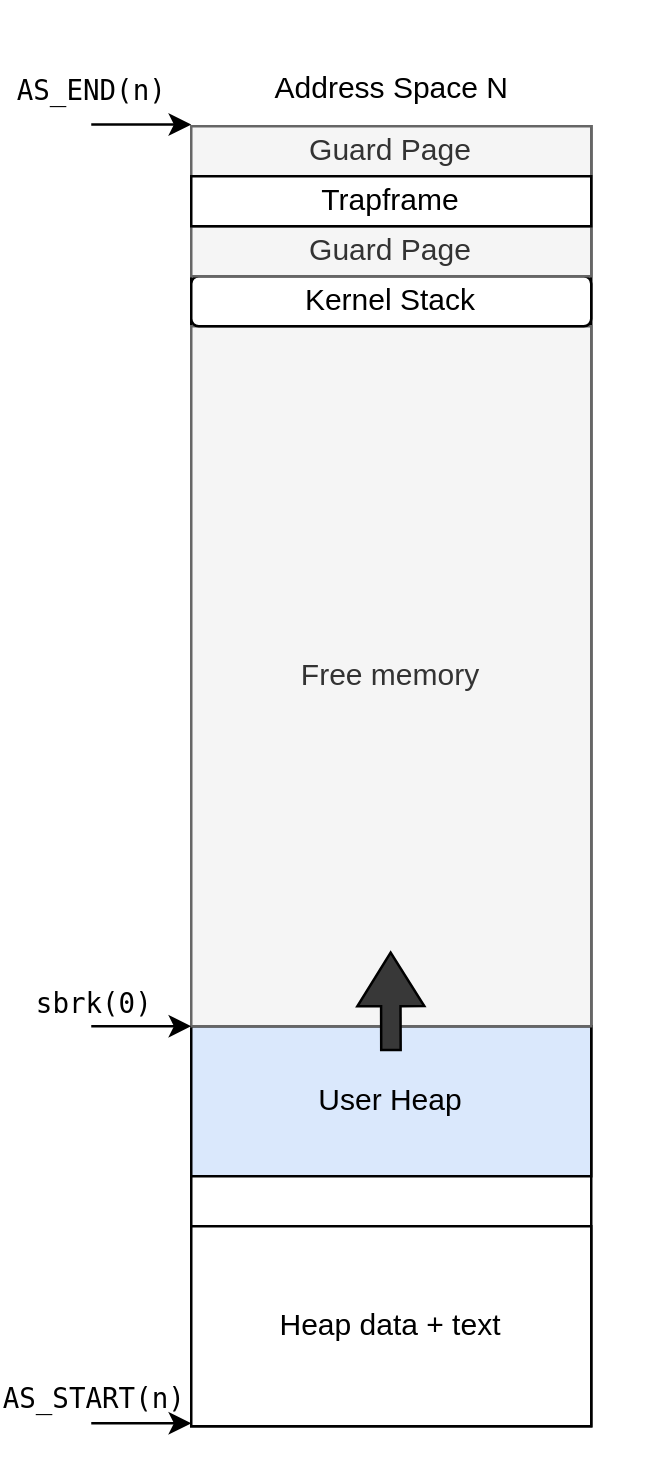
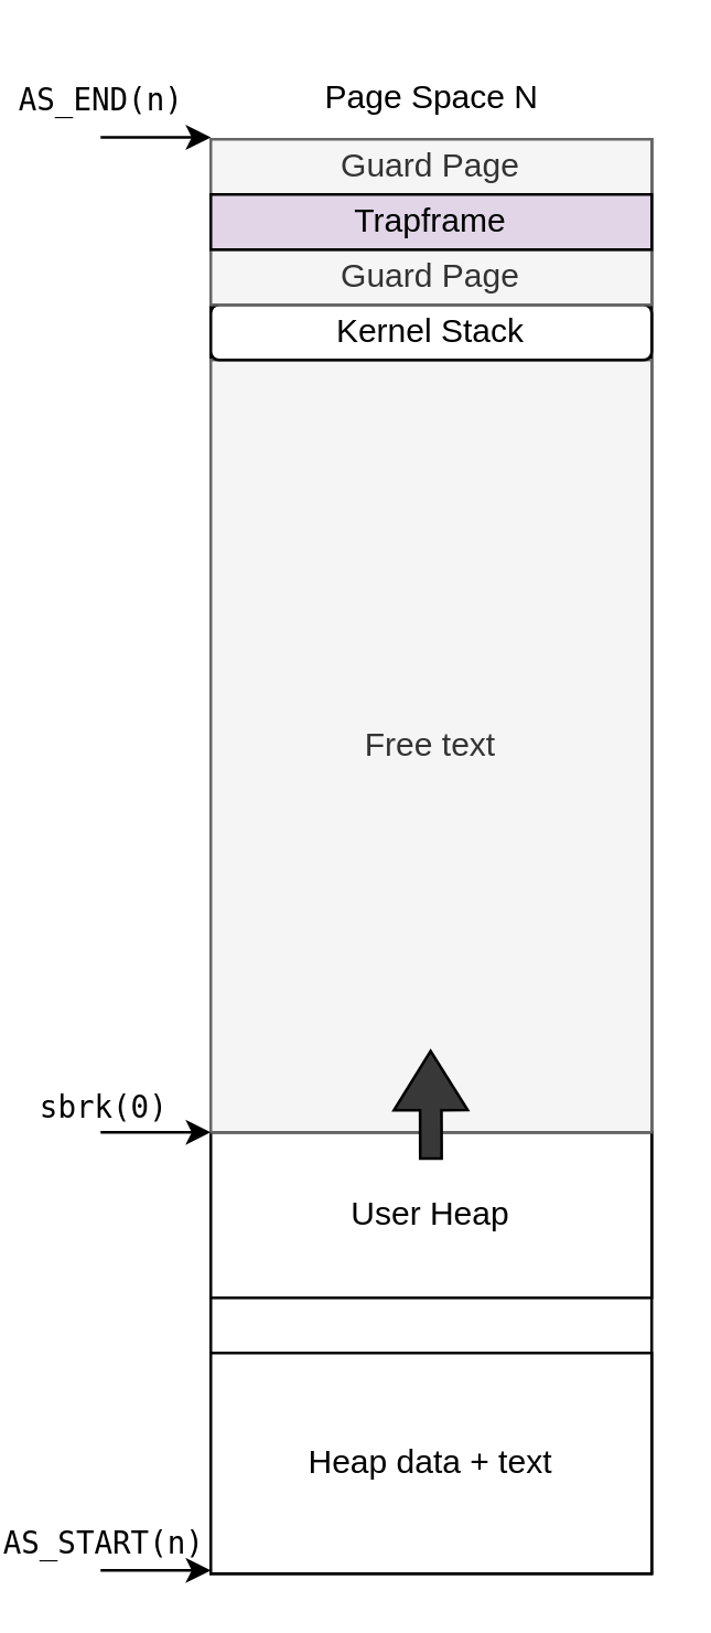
  <mxCell id="0" />
  <mxCell id="1" parent="0" />
  <mxCell id="2" value="" style="rounded=0;whiteSpace=wrap;html=1;" parent="1" vertex="1"><mxGeometry x="60" y="50" width="160" height="520" as="geometry" /></mxCell>
  <mxCell id="3" value="" style="endArrow=classic;html=1;rounded=0;entryX=0;entryY=1;entryDx=0;entryDy=0;" parent="1" edge="1"><mxGeometry width="50" height="50" relative="1" as="geometry"><mxPoint x="20" y="568.82" as="sourcePoint" /><mxPoint x="60" y="568.82" as="targetPoint" /></mxGeometry></mxCell>
  <mxCell id="4" value="&lt;pre&gt;AS_START(n)&lt;/pre&gt;" style="edgeLabel;html=1;align=center;verticalAlign=middle;resizable=0;points=[];fontFamily=Comic Sans MS;labelBackgroundColor=none;" parent="3" vertex="1" connectable="0"><mxGeometry x="-0.529" y="-1" relative="1" as="geometry"><mxPoint x="-9" y="-11" as="offset" /></mxGeometry></mxCell>
- <mxCell id="5" value="Address Space N" style="text;html=1;align=center;verticalAlign=middle;resizable=0;points=[];autosize=1;strokeColor=none;fillColor=none;" parent="1" vertex="1"><mxGeometry x="80" y="20" width="120" height="30" as="geometry" /></mxCell>
+ <mxCell id="5" value="Page Space N" style="text;html=1;align=center;verticalAlign=middle;resizable=0;points=[];autosize=1;strokeColor=none;fillColor=none;" parent="1" vertex="1"><mxGeometry x="80" y="20" width="120" height="30" as="geometry" /></mxCell>
  <mxCell id="6" value="Heap data + text" style="rounded=0;whiteSpace=wrap;html=1;" parent="1" vertex="1"><mxGeometry x="60" y="490" width="160" height="80" as="geometry" /></mxCell>
  <mxCell id="7" value="" style="endArrow=classic;html=1;rounded=0;entryX=0;entryY=1;entryDx=0;entryDy=0;" parent="1" edge="1"><mxGeometry width="50" height="50" relative="1" as="geometry"><mxPoint x="20" y="49.31" as="sourcePoint" /><mxPoint x="60" y="49.31" as="targetPoint" /></mxGeometry></mxCell>
  <mxCell id="8" value="&lt;pre&gt;AS_END(n)&lt;/pre&gt;" style="edgeLabel;html=1;align=center;verticalAlign=middle;resizable=0;points=[];fontFamily=Comic Sans MS;labelBackgroundColor=none;" parent="7" vertex="1" connectable="0"><mxGeometry x="-0.529" y="-1" relative="1" as="geometry"><mxPoint x="-10" y="-15" as="offset" /></mxGeometry></mxCell>
- <mxCell id="9" value="User Heap" style="rounded=0;whiteSpace=wrap;html=1;fillColor=#dae8fc;" parent="1" vertex="1"><mxGeometry x="60" y="410" width="160" height="60" as="geometry" /></mxCell>
- <mxCell id="10" value="Free memory" style="rounded=0;whiteSpace=wrap;html=1;fillColor=#f5f5f5;fontColor=#333333;strokeColor=#666666;" parent="1" vertex="1"><mxGeometry x="60" y="130" width="160" height="280" as="geometry" /></mxCell>
+ <mxCell id="9" value="User Heap" style="rounded=0;whiteSpace=wrap;html=1;" parent="1" vertex="1"><mxGeometry x="60" y="410" width="160" height="60" as="geometry" /></mxCell>
+ <mxCell id="10" value="Free text" style="rounded=0;whiteSpace=wrap;html=1;fillColor=#f5f5f5;fontColor=#333333;strokeColor=#666666;" parent="1" vertex="1"><mxGeometry x="60" y="130" width="160" height="280" as="geometry" /></mxCell>
  <mxCell id="11" value="Guard Page" style="rounded=0;whiteSpace=wrap;html=1;fillColor=#f5f5f5;fontColor=#333333;strokeColor=#666666;" parent="1" vertex="1"><mxGeometry x="60" y="50" width="160" height="20" as="geometry" /></mxCell>
  <mxCell id="12" value="Kernel Stack" style="whiteSpace=wrap;html=1;rounded=1;" parent="1" vertex="1"><mxGeometry x="60" y="110" width="160" height="20" as="geometry" /></mxCell>
  <mxCell id="13" value="Guard Page" style="rounded=0;whiteSpace=wrap;html=1;fillColor=#f5f5f5;fontColor=#333333;strokeColor=#666666;" parent="1" vertex="1"><mxGeometry x="60" y="90" width="160" height="20" as="geometry" /></mxCell>
- <mxCell id="14" value="Trapframe" style="rounded=0;whiteSpace=wrap;html=1;" parent="1" vertex="1"><mxGeometry x="60" y="70" width="160" height="20" as="geometry" /></mxCell>
+ <mxCell id="14" value="Trapframe" style="rounded=0;whiteSpace=wrap;html=1;fillColor=#e1d5e7;" parent="1" vertex="1"><mxGeometry x="60" y="70" width="160" height="20" as="geometry" /></mxCell>
  <mxCell id="15" value="" style="shape=flexArrow;endArrow=classic;html=1;rounded=0;fillColor=#383838;endWidth=18;endSize=6.831;width=7.778;" parent="1" edge="1"><mxGeometry width="50" height="50" relative="1" as="geometry"><mxPoint x="139.88" y="420" as="sourcePoint" /><mxPoint x="139.76" y="380" as="targetPoint" /></mxGeometry></mxCell>
  <mxCell id="16" value="" style="endArrow=classic;html=1;rounded=0;entryX=0;entryY=1;entryDx=0;entryDy=0;" edge="1" parent="1"><mxGeometry width="50" height="50" relative="1" as="geometry"><mxPoint x="20" y="410" as="sourcePoint" /><mxPoint x="60" y="410" as="targetPoint" /></mxGeometry></mxCell>
  <mxCell id="17" value="&lt;pre&gt;sbrk(0)&lt;/pre&gt;" style="edgeLabel;html=1;align=center;verticalAlign=middle;resizable=0;points=[];fontFamily=Comic Sans MS;labelBackgroundColor=none;" vertex="1" connectable="0" parent="16"><mxGeometry x="-0.529" y="-1" relative="1" as="geometry"><mxPoint x="-9" y="-11" as="offset" /></mxGeometry></mxCell>
